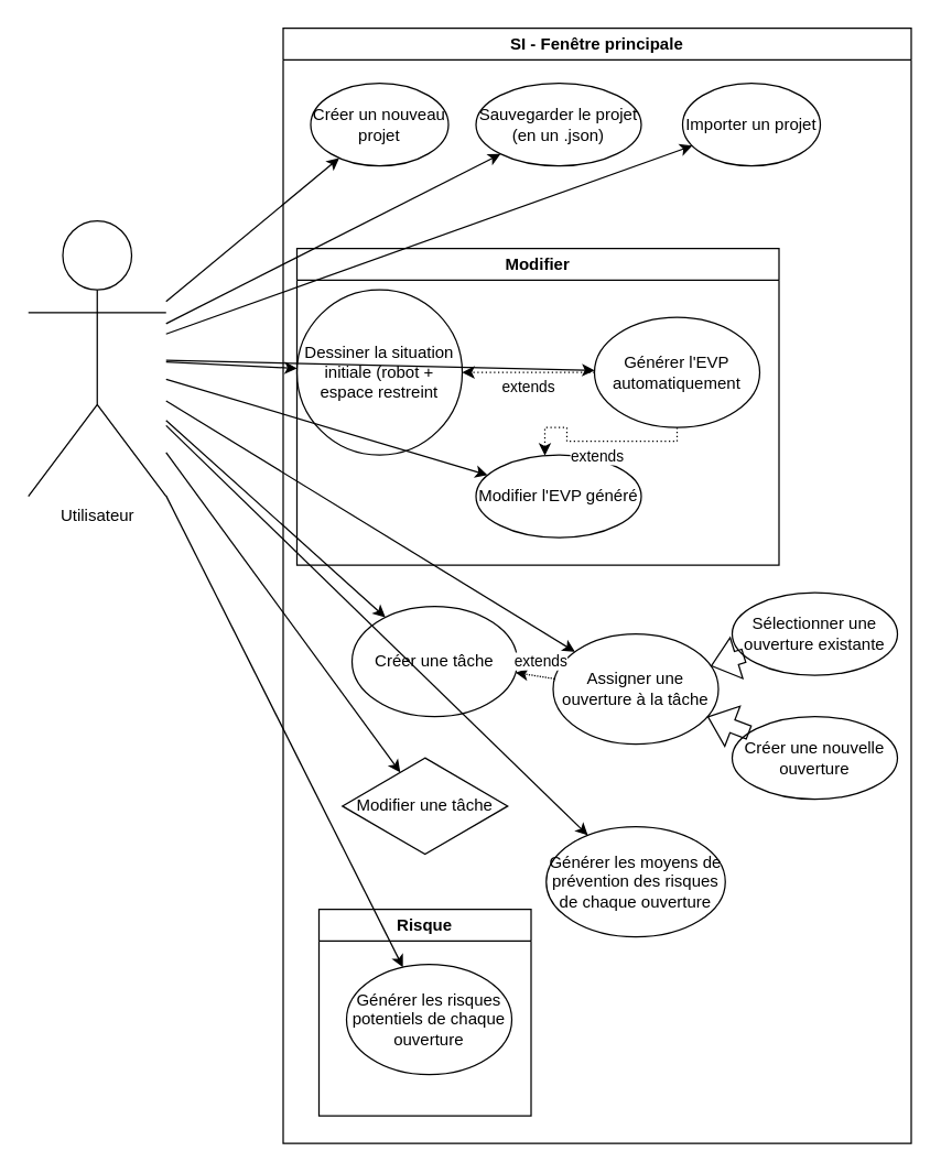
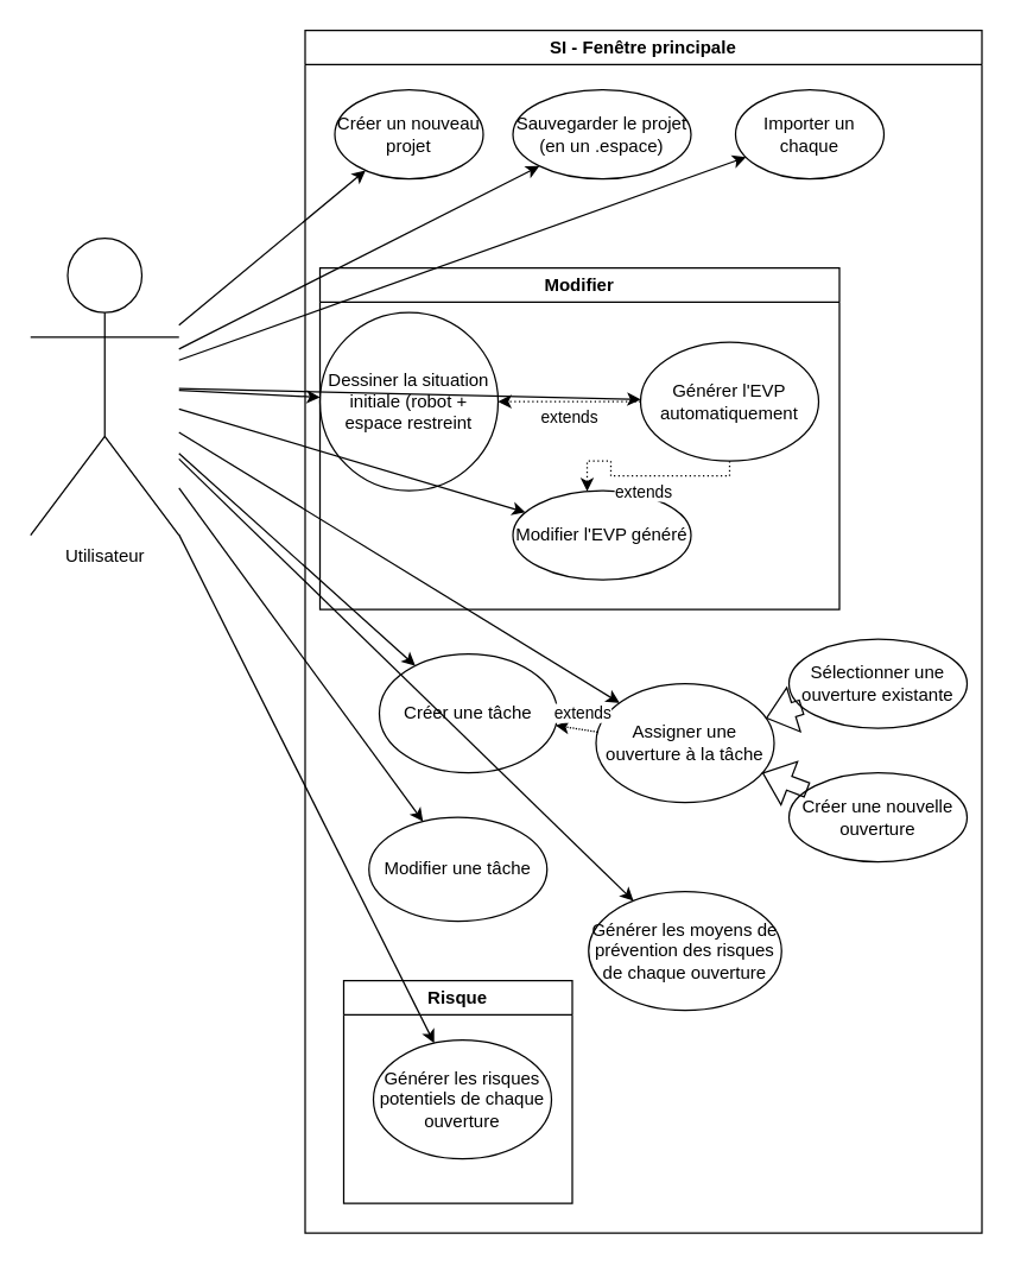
  <mxCell id="0" />
  <mxCell id="1" parent="0" />
  <mxCell id="2" value="SI - Fenêtre principale" style="swimlane;whiteSpace=wrap;html=1;" vertex="1" parent="1"><mxGeometry x="205" y="20" width="456" height="810" as="geometry" /></mxCell>
  <mxCell id="3" value="Créer un nouveau projet" style="ellipse;whiteSpace=wrap;html=1;" vertex="1" parent="2"><mxGeometry x="20" y="40" width="100" height="60" as="geometry" /></mxCell>
  <mxCell id="4" value="Dessiner la situation initiale (robot + espace restreint" style="ellipse;whiteSpace=wrap;html=1;aspect=fixed;" vertex="1" parent="2"><mxGeometry x="10" y="190" width="120" height="120" as="geometry" /></mxCell>
- <mxCell id="5" value="Importer un projet" style="ellipse;whiteSpace=wrap;html=1;" vertex="1" parent="2"><mxGeometry x="290" y="40" width="100" height="60" as="geometry" /></mxCell>
- <mxCell id="6" value="Sauvegarder le projet (en un .json)" style="ellipse;whiteSpace=wrap;html=1;" vertex="1" parent="2"><mxGeometry x="140" y="40" width="120" height="60" as="geometry" /></mxCell>
+ <mxCell id="5" value="Importer un chaque" style="ellipse;whiteSpace=wrap;html=1;" vertex="1" parent="2"><mxGeometry x="290" y="40" width="100" height="60" as="geometry" /></mxCell>
+ <mxCell id="6" value="Sauvegarder le projet (en un .espace)" style="ellipse;whiteSpace=wrap;html=1;" vertex="1" parent="2"><mxGeometry x="140" y="40" width="120" height="60" as="geometry" /></mxCell>
  <mxCell id="7" value="" style="edgeStyle=orthogonalEdgeStyle;rounded=0;orthogonalLoop=1;jettySize=auto;html=1;dashed=1;dashPattern=1 2;" edge="1" parent="2" source="9" target="4"><mxGeometry relative="1" as="geometry" /></mxCell>
  <mxCell id="8" value="extends" style="edgeLabel;html=1;align=center;verticalAlign=middle;resizable=0;points=[];" vertex="1" connectable="0" parent="7"><mxGeometry x="0.014" y="1" relative="1" as="geometry"><mxPoint y="9" as="offset" /></mxGeometry></mxCell>
  <mxCell id="9" value="Générer l'EVP automatiquement" style="ellipse;whiteSpace=wrap;html=1;" vertex="1" parent="2"><mxGeometry x="226" y="210.0" width="120" height="80" as="geometry" /></mxCell>
  <mxCell id="10" value="Modifier" style="swimlane;whiteSpace=wrap;html=1;" vertex="1" parent="2"><mxGeometry x="10" y="160" width="350" height="230" as="geometry" /></mxCell>
  <mxCell id="11" value="Modifier l'EVP généré" style="ellipse;whiteSpace=wrap;html=1;" vertex="1" parent="10"><mxGeometry x="130" y="150" width="120" height="60" as="geometry" /></mxCell>
  <mxCell id="12" value="" style="edgeStyle=orthogonalEdgeStyle;rounded=0;orthogonalLoop=1;jettySize=auto;html=1;dashed=1;dashPattern=1 2;" edge="1" parent="2" source="9" target="11"><mxGeometry relative="1" as="geometry"><mxPoint x="312" y="310" as="sourcePoint" /><mxPoint x="216" y="310" as="targetPoint" /><Array as="points"><mxPoint x="286" y="300" /><mxPoint x="206" y="300" /><mxPoint x="206" y="290" /><mxPoint x="190" y="290" /></Array></mxGeometry></mxCell>
  <mxCell id="13" value="extends" style="edgeLabel;html=1;align=center;verticalAlign=middle;resizable=0;points=[];" vertex="1" connectable="0" parent="12"><mxGeometry x="0.014" y="1" relative="1" as="geometry"><mxPoint y="9" as="offset" /></mxGeometry></mxCell>
  <mxCell id="14" value="Créer une tâche" style="ellipse;whiteSpace=wrap;html=1;" vertex="1" parent="2"><mxGeometry x="50" y="420" width="120" height="80" as="geometry" /></mxCell>
  <mxCell id="15" value="Sélectionner une ouverture existante" style="ellipse;whiteSpace=wrap;html=1;" vertex="1" parent="2"><mxGeometry x="326" y="410" width="120" height="60" as="geometry" /></mxCell>
  <mxCell id="16" value="Créer une nouvelle ouverture" style="ellipse;whiteSpace=wrap;html=1;" vertex="1" parent="2"><mxGeometry x="326" y="500" width="120" height="60" as="geometry" /></mxCell>
  <mxCell id="17" value="Assigner une ouverture à la tâche" style="ellipse;whiteSpace=wrap;html=1;" vertex="1" parent="2"><mxGeometry x="196" y="440" width="120" height="80" as="geometry" /></mxCell>
  <mxCell id="18" value="" style="endArrow=classic;html=1;rounded=0;strokeColor=default;dashed=1;dashPattern=1 1;" edge="1" parent="2" source="17" target="14"><mxGeometry width="50" height="50" relative="1" as="geometry"><mxPoint x="176" y="370" as="sourcePoint" /><mxPoint x="226" y="320" as="targetPoint" /></mxGeometry></mxCell>
  <mxCell id="19" value="extends" style="edgeLabel;html=1;align=center;verticalAlign=middle;resizable=0;points=[];" vertex="1" connectable="0" parent="18"><mxGeometry x="-0.26" relative="1" as="geometry"><mxPoint y="-11" as="offset" /></mxGeometry></mxCell>
  <mxCell id="20" value="" style="shape=flexArrow;endArrow=classic;html=1;rounded=0;" edge="1" parent="2" source="15" target="17"><mxGeometry width="50" height="50" relative="1" as="geometry"><mxPoint x="176" y="370" as="sourcePoint" /><mxPoint x="226" y="320" as="targetPoint" /></mxGeometry></mxCell>
  <mxCell id="21" value="" style="shape=flexArrow;endArrow=classic;html=1;rounded=0;" edge="1" parent="2" source="16" target="17"><mxGeometry width="50" height="50" relative="1" as="geometry"><mxPoint x="176" y="370" as="sourcePoint" /><mxPoint x="226" y="320" as="targetPoint" /></mxGeometry></mxCell>
- <mxCell id="22" value="Modifier une tâche" style="rhombus;whiteSpace=wrap;html=1;" vertex="1" parent="2"><mxGeometry x="43" y="530" width="120" height="70" as="geometry" /></mxCell>
+ <mxCell id="22" value="Modifier une tâche" style="ellipse;whiteSpace=wrap;html=1;" vertex="1" parent="2"><mxGeometry x="43" y="530" width="120" height="70" as="geometry" /></mxCell>
  <mxCell id="23" value="Risque" style="swimlane;whiteSpace=wrap;html=1;" vertex="1" parent="2"><mxGeometry x="26" y="640" width="154" height="150" as="geometry" /></mxCell>
  <mxCell id="24" value="Générer les risques potentiels de chaque ouverture" style="ellipse;whiteSpace=wrap;html=1;" vertex="1" parent="23"><mxGeometry x="20" y="40" width="120" height="80" as="geometry" /></mxCell>
  <mxCell id="25" value="Générer les moyens de prévention des risques de chaque ouverture" style="ellipse;whiteSpace=wrap;html=1;" vertex="1" parent="2"><mxGeometry x="191" y="580" width="130" height="80" as="geometry" /></mxCell>
  <mxCell id="26" value="Utilisateur" style="shape=umlActor;verticalLabelPosition=bottom;verticalAlign=top;html=1;outlineConnect=0;" vertex="1" parent="1"><mxGeometry x="20" y="160" width="100" height="200" as="geometry" /></mxCell>
  <mxCell id="27" value="" style="endArrow=classic;html=1;rounded=0;" edge="1" parent="1" source="26" target="3"><mxGeometry width="50" height="50" relative="1" as="geometry"><mxPoint x="385" y="170" as="sourcePoint" /><mxPoint x="435" y="120" as="targetPoint" /></mxGeometry></mxCell>
  <mxCell id="28" value="" style="endArrow=classic;html=1;rounded=0;" edge="1" parent="1" source="26" target="4"><mxGeometry width="50" height="50" relative="1" as="geometry"><mxPoint x="385" y="170" as="sourcePoint" /><mxPoint x="205" y="210" as="targetPoint" /></mxGeometry></mxCell>
  <mxCell id="29" value="" style="endArrow=classic;html=1;rounded=0;" edge="1" parent="1" source="26" target="5"><mxGeometry width="50" height="50" relative="1" as="geometry"><mxPoint x="385" y="310" as="sourcePoint" /><mxPoint x="435" y="260" as="targetPoint" /></mxGeometry></mxCell>
  <mxCell id="30" value="" style="endArrow=classic;html=1;rounded=0;" edge="1" parent="1" source="26" target="9"><mxGeometry width="50" height="50" relative="1" as="geometry"><mxPoint x="385" y="310" as="sourcePoint" /><mxPoint x="435" y="260" as="targetPoint" /></mxGeometry></mxCell>
  <mxCell id="31" value="" style="endArrow=classic;html=1;rounded=0;" edge="1" parent="1" source="26" target="6"><mxGeometry width="50" height="50" relative="1" as="geometry"><mxPoint x="385" y="240" as="sourcePoint" /><mxPoint x="435" y="190" as="targetPoint" /></mxGeometry></mxCell>
  <mxCell id="32" value="" style="endArrow=classic;html=1;rounded=0;" edge="1" parent="1" source="26" target="11"><mxGeometry width="50" height="50" relative="1" as="geometry"><mxPoint x="365" y="230" as="sourcePoint" /><mxPoint x="415" y="180" as="targetPoint" /></mxGeometry></mxCell>
  <mxCell id="33" value="" style="endArrow=classic;html=1;rounded=0;" edge="1" parent="1" source="26" target="14"><mxGeometry width="50" height="50" relative="1" as="geometry"><mxPoint x="365" y="310" as="sourcePoint" /><mxPoint x="415" y="260" as="targetPoint" /></mxGeometry></mxCell>
  <mxCell id="34" value="" style="endArrow=classic;html=1;rounded=0;" edge="1" parent="1" source="26" target="17"><mxGeometry width="50" height="50" relative="1" as="geometry"><mxPoint x="365" y="400" as="sourcePoint" /><mxPoint x="415" y="350" as="targetPoint" /></mxGeometry></mxCell>
  <mxCell id="35" value="" style="endArrow=classic;html=1;rounded=0;" edge="1" parent="1" source="26" target="22"><mxGeometry width="50" height="50" relative="1" as="geometry"><mxPoint x="435" y="510" as="sourcePoint" /><mxPoint x="485" y="460" as="targetPoint" /></mxGeometry></mxCell>
  <mxCell id="36" value="" style="endArrow=classic;html=1;rounded=0;" edge="1" parent="1" source="26" target="24"><mxGeometry width="50" height="50" relative="1" as="geometry"><mxPoint x="435" y="510" as="sourcePoint" /><mxPoint x="485" y="460" as="targetPoint" /></mxGeometry></mxCell>
  <mxCell id="37" value="" style="endArrow=classic;html=1;rounded=0;" edge="1" parent="1" source="26" target="25"><mxGeometry width="50" height="50" relative="1" as="geometry"><mxPoint x="435" y="590" as="sourcePoint" /><mxPoint x="485" y="540" as="targetPoint" /></mxGeometry></mxCell>
